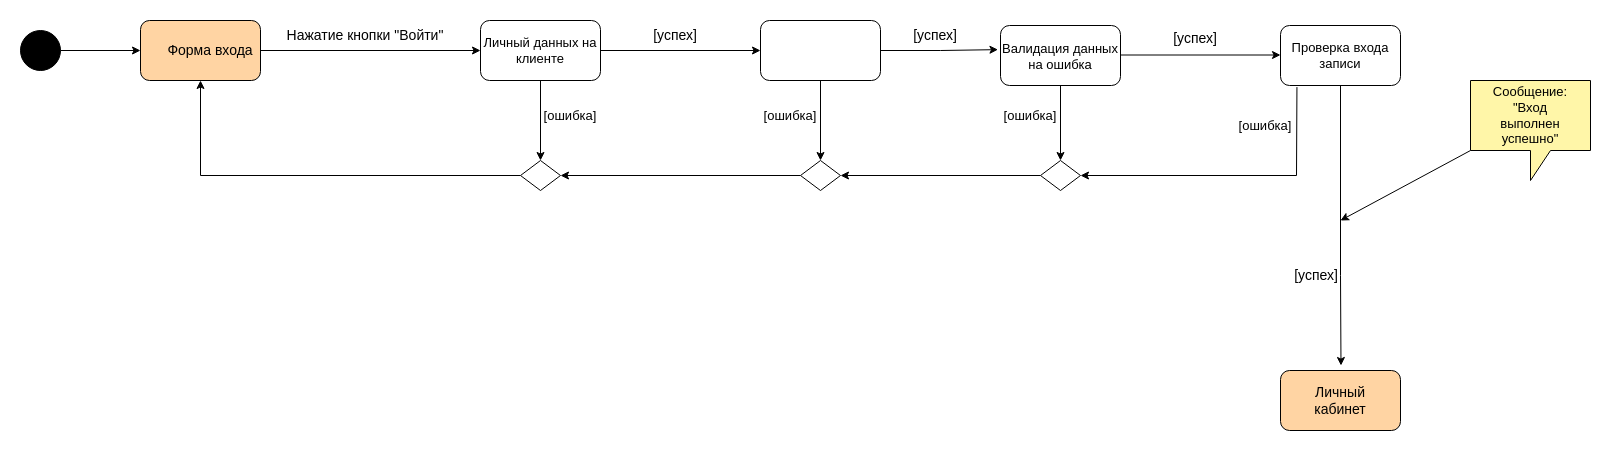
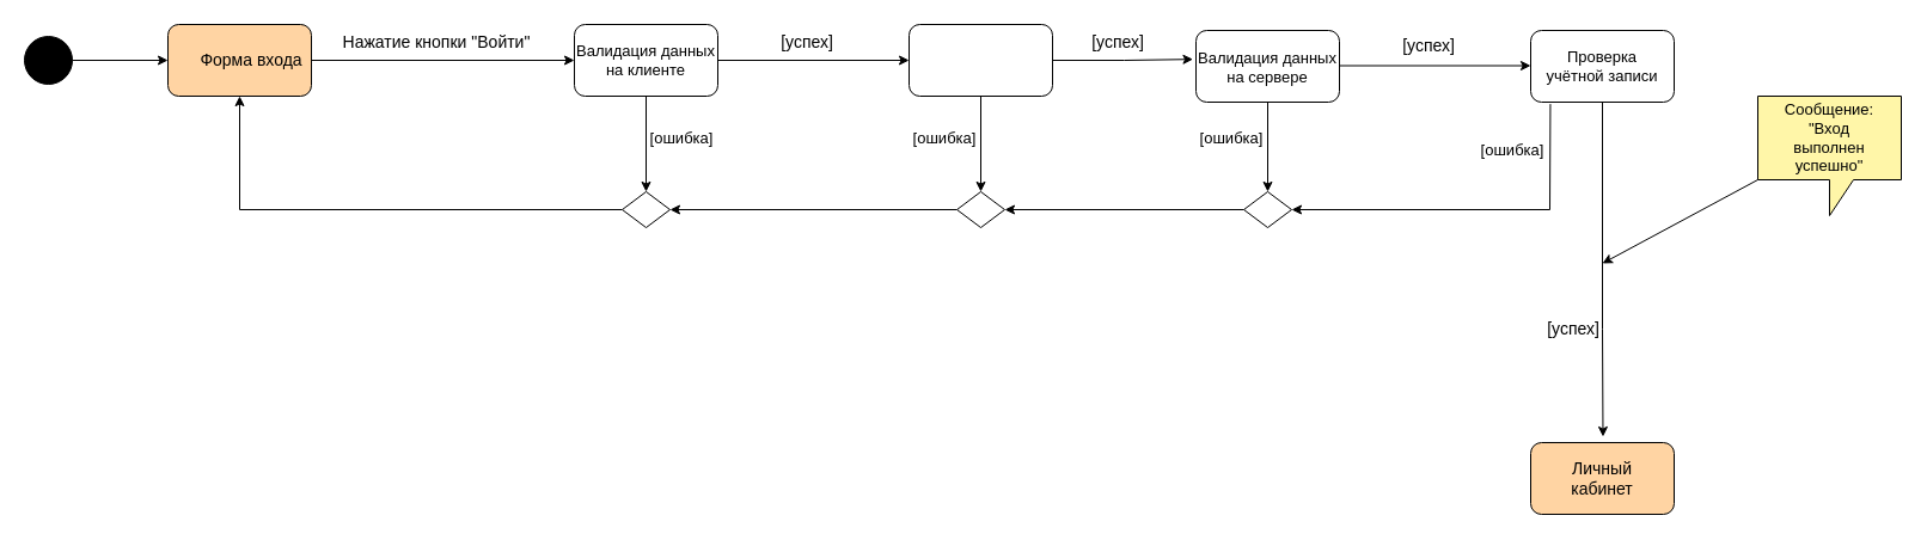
  <mxCell id="0" />
  <mxCell id="1" parent="0" />
  <mxCell id="2" style="edgeStyle=orthogonalEdgeStyle;rounded=0;orthogonalLoop=1;jettySize=auto;html=1;exitX=1;exitY=0.5;exitDx=0;exitDy=0;entryX=0;entryY=0.5;entryDx=0;entryDy=0;" parent="1" source="3" target="5" edge="1"><mxGeometry relative="1" as="geometry" /></mxCell>
  <mxCell id="3" value="" style="ellipse;whiteSpace=wrap;html=1;aspect=fixed;fillColor=#000000;" parent="1" vertex="1"><mxGeometry y="30" width="40" height="40" as="geometry" x="20" /></mxCell>
  <mxCell id="4" style="edgeStyle=orthogonalEdgeStyle;rounded=0;orthogonalLoop=1;jettySize=auto;html=1;exitX=1;exitY=0.5;exitDx=0;exitDy=0;entryX=0;entryY=0.5;entryDx=0;entryDy=0;" parent="1" source="5" target="8" edge="1"><mxGeometry relative="1" as="geometry" /></mxCell>
  <mxCell id="5" value="" style="rounded=1;whiteSpace=wrap;html=1;fillColor=#FFD4A3;" parent="1" vertex="1"><mxGeometry x="140" y="20" width="120" height="60" as="geometry" /></mxCell>
  <mxCell id="6" value="Форма входа" style="text;strokeColor=none;align=center;fillColor=none;html=1;verticalAlign=middle;whiteSpace=wrap;rounded=0;fontSize=14;" parent="1" vertex="1"><mxGeometry x="165" y="25" width="90" height="50" as="geometry" /></mxCell>
  <mxCell id="7" style="edgeStyle=orthogonalEdgeStyle;rounded=0;orthogonalLoop=1;jettySize=auto;html=1;exitX=0.5;exitY=1;exitDx=0;exitDy=0;entryX=0.5;entryY=0;entryDx=0;entryDy=0;" parent="1" source="8" target="13" edge="1"><mxGeometry relative="1" as="geometry" /></mxCell>
  <mxCell id="8" value="" style="rounded=1;whiteSpace=wrap;html=1;" parent="1" vertex="1"><mxGeometry x="480" y="20" width="120" height="60" as="geometry" /></mxCell>
  <mxCell id="9" value="Нажатие кнопки &quot;Войти&quot;" style="text;strokeColor=none;align=center;fillColor=none;html=1;verticalAlign=middle;whiteSpace=wrap;rounded=0;fontSize=14;" parent="1" vertex="1"><mxGeometry x="270" y="20" width="190" height="30" as="geometry" /></mxCell>
  <mxCell id="10" style="edgeStyle=orthogonalEdgeStyle;rounded=0;orthogonalLoop=1;jettySize=auto;html=1;exitX=1;exitY=0.5;exitDx=0;exitDy=0;entryX=0;entryY=0.5;entryDx=0;entryDy=0;" parent="1" source="11" target="32" edge="1"><mxGeometry relative="1" as="geometry" /></mxCell>
- <mxCell id="11" value="Личный данных на клиенте" style="text;strokeColor=none;align=center;fillColor=none;html=1;verticalAlign=middle;whiteSpace=wrap;rounded=0;fontSize=13;" parent="1" vertex="1"><mxGeometry x="480" y="22.5" width="120" height="55" as="geometry" /></mxCell>
+ <mxCell id="11" value="Валидация данных на клиенте" style="text;strokeColor=none;align=center;fillColor=none;html=1;verticalAlign=middle;whiteSpace=wrap;rounded=0;fontSize=13;" parent="1" vertex="1"><mxGeometry x="480" y="22.5" width="120" height="55" as="geometry" /></mxCell>
  <mxCell id="12" style="edgeStyle=orthogonalEdgeStyle;rounded=0;orthogonalLoop=1;jettySize=auto;html=1;exitX=0;exitY=0.5;exitDx=0;exitDy=0;entryX=0.5;entryY=1;entryDx=0;entryDy=0;" parent="1" source="13" target="5" edge="1"><mxGeometry relative="1" as="geometry" /></mxCell>
  <mxCell id="13" value="" style="rhombus;whiteSpace=wrap;html=1;" parent="1" vertex="1"><mxGeometry x="520" y="160" width="40" height="30" as="geometry" /></mxCell>
  <mxCell id="14" value="[ошибка]" style="text;strokeColor=none;align=center;fillColor=none;html=1;verticalAlign=middle;whiteSpace=wrap;rounded=0;fontSize=13;" parent="1" vertex="1"><mxGeometry x="540" y="100" width="60" height="30" as="geometry" /></mxCell>
  <mxCell id="15" style="edgeStyle=orthogonalEdgeStyle;rounded=0;orthogonalLoop=1;jettySize=auto;html=1;exitX=0.5;exitY=1;exitDx=0;exitDy=0;entryX=0.5;entryY=0;entryDx=0;entryDy=0;" parent="1" source="16" target="18" edge="1"><mxGeometry relative="1" as="geometry" /></mxCell>
  <mxCell id="16" value="" style="rounded=1;whiteSpace=wrap;html=1;" parent="1" vertex="1"><mxGeometry x="1000" y="25" width="120" height="60" as="geometry" /></mxCell>
  <mxCell id="17" style="edgeStyle=orthogonalEdgeStyle;rounded=0;orthogonalLoop=1;jettySize=auto;html=1;exitX=0;exitY=0.5;exitDx=0;exitDy=0;entryX=1;entryY=0.5;entryDx=0;entryDy=0;" parent="1" source="18" target="35" edge="1"><mxGeometry relative="1" as="geometry" /></mxCell>
  <mxCell id="18" value="" style="rhombus;whiteSpace=wrap;html=1;" parent="1" vertex="1"><mxGeometry x="1040" y="160" width="40" height="30" as="geometry" /></mxCell>
  <mxCell id="19" value="[ошибка]" style="text;strokeColor=none;align=center;fillColor=none;html=1;verticalAlign=middle;whiteSpace=wrap;rounded=0;fontSize=13;" parent="1" vertex="1"><mxGeometry x="1235" y="110" width="60" height="30" as="geometry" /></mxCell>
- <mxCell id="20" value="Валидация данных на ошибка" style="text;strokeColor=none;align=center;fillColor=none;html=1;verticalAlign=middle;whiteSpace=wrap;rounded=0;fontSize=13;" parent="1" vertex="1"><mxGeometry x="1000" y="27.5" width="120" height="57.5" as="geometry" /></mxCell>
+ <mxCell id="20" value="Валидация данных на сервере" style="text;strokeColor=none;align=center;fillColor=none;html=1;verticalAlign=middle;whiteSpace=wrap;rounded=0;fontSize=13;" parent="1" vertex="1"><mxGeometry x="1000" y="27.5" width="120" height="57.5" as="geometry" /></mxCell>
  <mxCell id="21" style="edgeStyle=orthogonalEdgeStyle;rounded=0;orthogonalLoop=1;jettySize=auto;html=1;exitX=1;exitY=0.5;exitDx=0;exitDy=0;entryX=0;entryY=0.5;entryDx=0;entryDy=0;" parent="1" edge="1"><mxGeometry relative="1" as="geometry"><mxPoint x="1120" y="54.5" as="sourcePoint" /><mxPoint x="1280" y="54.5" as="targetPoint" /></mxGeometry></mxCell>
  <mxCell id="22" value="" style="rounded=1;whiteSpace=wrap;html=1;" parent="1" vertex="1"><mxGeometry x="1280" y="25" width="120" height="60" as="geometry" /></mxCell>
  <mxCell id="23" value="" style="endArrow=classic;html=1;rounded=0;exitX=0.137;exitY=1.027;exitDx=0;exitDy=0;exitPerimeter=0;entryX=1;entryY=0.5;entryDx=0;entryDy=0;" parent="1" source="22" target="18" edge="1"><mxGeometry width="50" height="50" relative="1" as="geometry"><mxPoint x="640" y="90" as="sourcePoint" /><mxPoint x="690" y="40" as="targetPoint" /><Array as="points"><mxPoint x="1296" y="175" /></Array></mxGeometry></mxCell>
  <mxCell id="24" value="[ошибка]" style="text;strokeColor=none;align=center;fillColor=none;html=1;verticalAlign=middle;whiteSpace=wrap;rounded=0;fontSize=13;" parent="1" vertex="1"><mxGeometry x="1000" y="100" width="60" height="30" as="geometry" /></mxCell>
  <mxCell id="25" value="[успех]" style="text;strokeColor=none;align=center;fillColor=none;html=1;verticalAlign=middle;whiteSpace=wrap;rounded=0;fontSize=14;" parent="1" vertex="1"><mxGeometry x="1140" y="22.5" width="110" height="30" as="geometry" /></mxCell>
  <mxCell id="26" style="edgeStyle=orthogonalEdgeStyle;rounded=0;orthogonalLoop=1;jettySize=auto;html=1;exitX=0.5;exitY=1;exitDx=0;exitDy=0;entryX=0.5;entryY=0;entryDx=0;entryDy=0;" parent="1" edge="1"><mxGeometry relative="1" as="geometry"><mxPoint x="1340" y="85" as="sourcePoint" /><mxPoint x="1340.5" y="365" as="targetPoint" /><Array as="points"><mxPoint x="1340.5" y="275" /><mxPoint x="1340.5" y="275" /></Array></mxGeometry></mxCell>
- <mxCell id="27" value="Проверка входа записи" style="text;strokeColor=none;align=center;fillColor=none;html=1;verticalAlign=middle;whiteSpace=wrap;rounded=0;fontSize=13;" parent="1" vertex="1"><mxGeometry x="1285" y="20" width="110" height="70" as="geometry" /></mxCell>
+ <mxCell id="27" value="Проверка учётной записи" style="text;strokeColor=none;align=center;fillColor=none;html=1;verticalAlign=middle;whiteSpace=wrap;rounded=0;fontSize=13;" parent="1" vertex="1"><mxGeometry x="1285" y="20" width="110" height="70" as="geometry" /></mxCell>
  <mxCell id="28" value="" style="rounded=1;whiteSpace=wrap;html=1;fillColor=#FFD4A3;" parent="1" vertex="1"><mxGeometry x="1280" y="370" width="120" height="60" as="geometry" /></mxCell>
  <mxCell id="29" value="Личный кабинет" style="text;strokeColor=none;align=center;fillColor=none;html=1;verticalAlign=middle;whiteSpace=wrap;rounded=0;fontSize=14;" parent="1" vertex="1"><mxGeometry x="1295" y="370" width="90" height="60" as="geometry" /></mxCell>
  <mxCell id="30" value="[успех]" style="text;strokeColor=none;align=center;fillColor=none;html=1;verticalAlign=middle;whiteSpace=wrap;rounded=0;fontSize=14;" parent="1" vertex="1"><mxGeometry x="880" y="20" width="110" height="30" as="geometry" /></mxCell>
  <mxCell id="31" style="edgeStyle=orthogonalEdgeStyle;rounded=0;orthogonalLoop=1;jettySize=auto;html=1;exitX=0.5;exitY=1;exitDx=0;exitDy=0;entryX=0.5;entryY=0;entryDx=0;entryDy=0;" parent="1" source="32" target="35" edge="1"><mxGeometry relative="1" as="geometry" /></mxCell>
  <mxCell id="32" value="" style="rounded=1;whiteSpace=wrap;html=1;" parent="1" vertex="1"><mxGeometry x="760" y="20" width="120" height="60" as="geometry" /></mxCell>
  <mxCell id="33" style="edgeStyle=orthogonalEdgeStyle;rounded=0;orthogonalLoop=1;jettySize=auto;html=1;exitX=1;exitY=0.5;exitDx=0;exitDy=0;entryX=-0.021;entryY=0.376;entryDx=0;entryDy=0;entryPerimeter=0;" parent="1" source="32" target="20" edge="1"><mxGeometry relative="1" as="geometry" /></mxCell>
  <mxCell id="34" style="edgeStyle=orthogonalEdgeStyle;rounded=0;orthogonalLoop=1;jettySize=auto;html=1;exitX=0;exitY=0.5;exitDx=0;exitDy=0;entryX=1;entryY=0.5;entryDx=0;entryDy=0;" parent="1" source="35" target="13" edge="1"><mxGeometry relative="1" as="geometry" /></mxCell>
  <mxCell id="35" value="" style="rhombus;whiteSpace=wrap;html=1;" parent="1" vertex="1"><mxGeometry x="800" y="160" width="40" height="30" as="geometry" /></mxCell>
  <mxCell id="36" value="[ошибка]" style="text;strokeColor=none;align=center;fillColor=none;html=1;verticalAlign=middle;whiteSpace=wrap;rounded=0;fontSize=13;" parent="1" vertex="1"><mxGeometry x="760" y="100" width="60" height="30" as="geometry" /></mxCell>
  <mxCell id="37" value="[успех]" style="text;strokeColor=none;align=center;fillColor=none;html=1;verticalAlign=middle;whiteSpace=wrap;rounded=0;fontSize=14;" parent="1" vertex="1"><mxGeometry x="620" y="20" width="110" height="30" as="geometry" /></mxCell>
  <mxCell id="38" value="[успех]" style="text;strokeColor=none;align=center;fillColor=none;html=1;verticalAlign=middle;whiteSpace=wrap;rounded=0;fontSize=14;" vertex="1" parent="1"><mxGeometry x="1261" y="260" width="110" height="30" as="geometry" /></mxCell>
  <mxCell id="39" value="" style="shape=callout;whiteSpace=wrap;html=1;perimeter=calloutPerimeter;fillColor=#FFF6A8;" vertex="1" parent="1"><mxGeometry x="1470" y="80" width="120" height="100" as="geometry" /></mxCell>
  <mxCell id="40" value="Сообщение: &quot;Вход выполнен успешно&quot;" style="text;strokeColor=none;align=center;fillColor=none;html=1;verticalAlign=middle;whiteSpace=wrap;rounded=0;fontSize=13;" vertex="1" parent="1"><mxGeometry x="1490" y="85" width="80" height="60" as="geometry" /></mxCell>
  <mxCell id="41" value="" style="endArrow=classic;html=1;rounded=0;exitX=0;exitY=0;exitDx=0;exitDy=70;exitPerimeter=0;" edge="1" parent="1" source="39"><mxGeometry width="50" height="50" relative="1" as="geometry"><mxPoint x="1360" y="190" as="sourcePoint" /><mxPoint x="1340" y="220" as="targetPoint" /></mxGeometry></mxCell>
